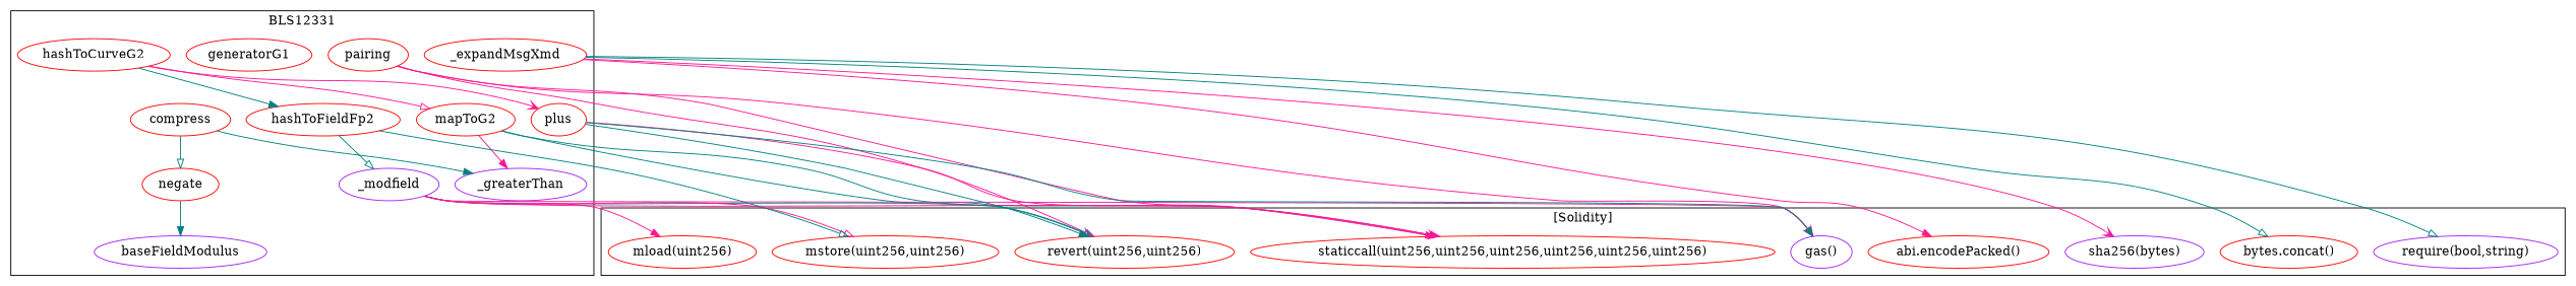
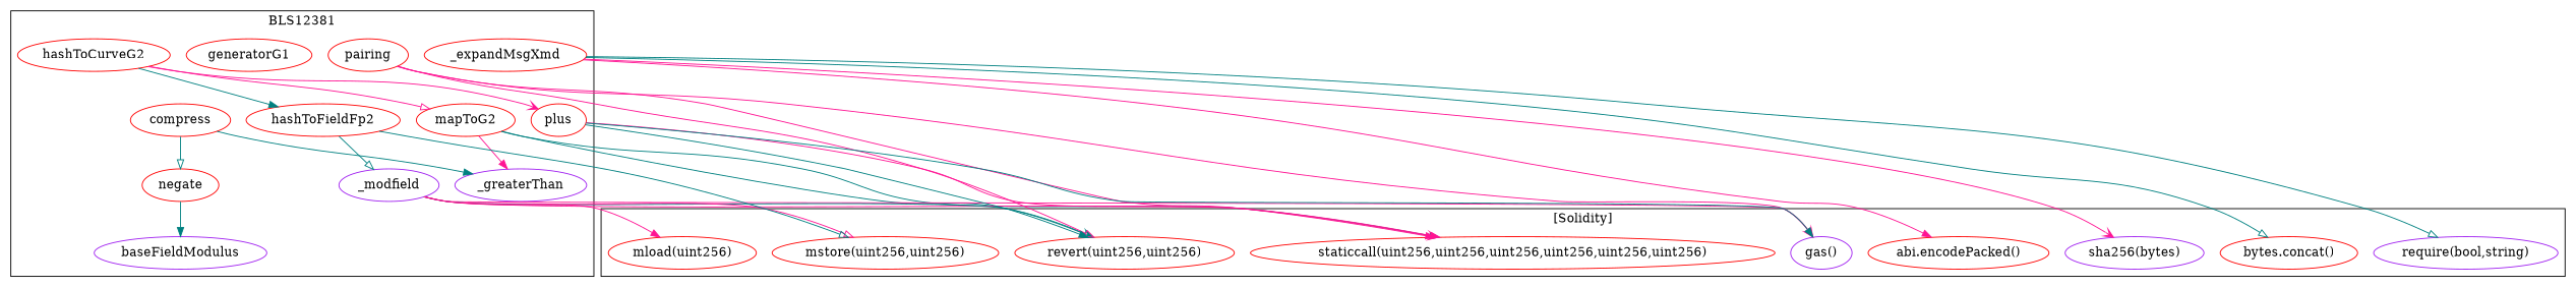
  strict digraph {
    node [color=red]
    edge [arrowhead=normal color=deeppink]
    n1 [label=mapToG2]
    n2 [color=purple label=_modfield]
    n3 [label=compress]
    n4 [color=purple label=_greaterThan]
    n5 [label=_expandMsgXmd]
    n6 [color=purple label=baseFieldModulus]
    n7 [label=pairing]
    n8 [label=plus]
    n9 [label=negate]
    n10 [label=generatorG1]
    n11 [label=hashToCurveG2]
    n12 [label=hashToFieldFp2]
    "staticcall(uint256,uint256,uint256,uint256,uint256,uint256)"
    "gas()" [color=purple]
    "revert(uint256,uint256)"
    "mload(uint256)"
    "mstore(uint256,uint256)"
    "sha256(bytes)" [color=purple]
    "bytes.concat()"
    "require(bool,string)" [color=purple]
    "abi.encodePacked()"
    subgraph cluster_1 {
-     label=BLS12331
+     label=BLS12381
      n1
      n2
      n3
      n4
      n5
      n6
      n7
      n8
      n9
      n10
      n11
      n12
    }
    subgraph cluster_2 {
      label="[Solidity]"
      "staticcall(uint256,uint256,uint256,uint256,uint256,uint256)"
      "gas()"
      "revert(uint256,uint256)"
      "mload(uint256)"
      "mstore(uint256,uint256)"
      "sha256(bytes)"
      "bytes.concat()"
      "require(bool,string)"
      "abi.encodePacked()"
    }
    n1 -> n4
    n1 -> "staticcall(uint256,uint256,uint256,uint256,uint256,uint256)" [color=teal]
    n1 -> "revert(uint256,uint256)" [arrowhead=vee color=teal]
    n2 -> "staticcall(uint256,uint256,uint256,uint256,uint256,uint256)"
    n2 -> "gas()" [arrowhead=vee]
    n2 -> "revert(uint256,uint256)" [arrowhead=onormal color=teal]
    n2 -> "mload(uint256)"
    n2 -> "mstore(uint256,uint256)" [arrowhead=onormal]
    n3 -> n4 [color=teal]
    n3 -> n9 [arrowhead=onormal color=teal]
    n5 -> "sha256(bytes)" [arrowhead=vee]
    n5 -> "bytes.concat()" [arrowhead=onormal color=teal]
    n5 -> "require(bool,string)" [arrowhead=onormal color=teal]
    n5 -> "abi.encodePacked()"
    n7 -> "staticcall(uint256,uint256,uint256,uint256,uint256,uint256)"
    n7 -> "gas()"
    n7 -> "revert(uint256,uint256)" [arrowhead=onormal]
    n8 -> "staticcall(uint256,uint256,uint256,uint256,uint256,uint256)" [arrowhead=vee]
    n8 -> "gas()" [color=teal]
    n8 -> "revert(uint256,uint256)" [color=teal]
    n9 -> n6 [color=teal]
    n11 -> n1 [arrowhead=onormal]
    n11 -> n8 [arrowhead=vee]
    n11 -> n12 [color=teal]
    n12 -> n2 [arrowhead=onormal color=teal]
    n12 -> "mstore(uint256,uint256)" [arrowhead=onormal color=teal]
  }
